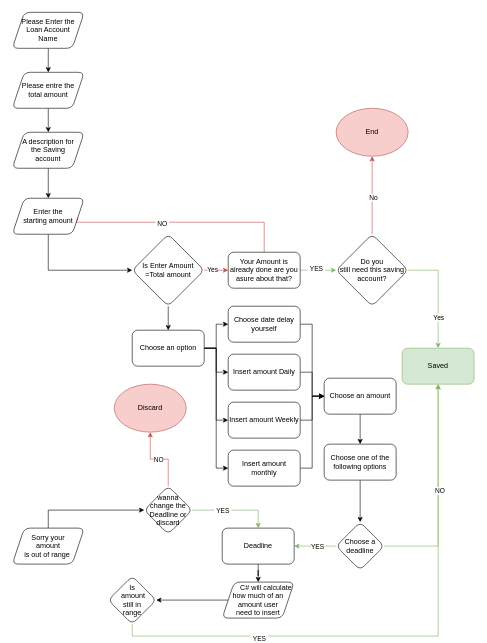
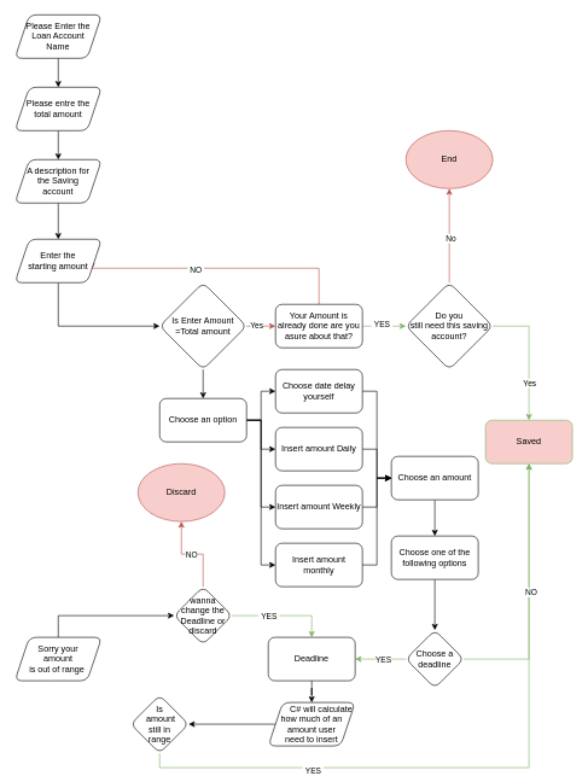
  <mxCell id="0" />
  <mxCell id="1" parent="0" />
  <mxCell id="2" value="End" style="ellipse;whiteSpace=wrap;html=1;fillColor=#f8cecc;strokeColor=#b85450;" parent="1" vertex="1"><mxGeometry x="560" y="180" width="120" height="80" as="geometry" /></mxCell>
  <mxCell id="3" value="" style="edgeStyle=orthogonalEdgeStyle;rounded=0;orthogonalLoop=1;jettySize=auto;html=1;fillColor=#d5e8d4;strokeColor=#82b366;" parent="1" source="7" target="12" edge="1"><mxGeometry relative="1" as="geometry" /></mxCell>
  <mxCell id="4" value="&amp;nbsp;YES&amp;nbsp;" style="edgeLabel;html=1;align=center;verticalAlign=middle;resizable=0;points=[];" parent="3" vertex="1" connectable="0"><mxGeometry x="-0.133" y="4" relative="1" as="geometry"><mxPoint as="offset" /></mxGeometry></mxCell>
  <mxCell id="5" style="edgeStyle=orthogonalEdgeStyle;rounded=0;orthogonalLoop=1;jettySize=auto;html=1;exitX=0.5;exitY=0;exitDx=0;exitDy=0;entryX=1;entryY=0.75;entryDx=0;entryDy=0;fillColor=#f8cecc;strokeColor=#b85450;" parent="1" source="7" target="56" edge="1"><mxGeometry relative="1" as="geometry"><mxPoint x="130" y="340" as="targetPoint" /><Array as="points"><mxPoint x="440" y="370" /><mxPoint x="126" y="370" /></Array></mxGeometry></mxCell>
  <mxCell id="6" value="&amp;nbsp;NO&amp;nbsp;" style="edgeLabel;html=1;align=center;verticalAlign=middle;resizable=0;points=[];" parent="5" vertex="1" connectable="0"><mxGeometry x="0.211" y="2" relative="1" as="geometry"><mxPoint as="offset" /></mxGeometry></mxCell>
  <mxCell id="7" value="Your Amount is already done are you asure about that?" style="rounded=1;whiteSpace=wrap;html=1;" parent="1" vertex="1"><mxGeometry x="380" y="420" width="120" height="60" as="geometry" /></mxCell>
  <mxCell id="8" style="edgeStyle=orthogonalEdgeStyle;rounded=0;orthogonalLoop=1;jettySize=auto;html=1;fillColor=#f8cecc;strokeColor=#b85450;" parent="1" source="12" target="2" edge="1"><mxGeometry relative="1" as="geometry" /></mxCell>
  <mxCell id="9" value="No" style="edgeLabel;html=1;align=center;verticalAlign=middle;resizable=0;points=[];" parent="8" vertex="1" connectable="0"><mxGeometry x="-0.046" y="-1" relative="1" as="geometry"><mxPoint as="offset" /></mxGeometry></mxCell>
  <mxCell id="10" value="" style="edgeStyle=orthogonalEdgeStyle;rounded=0;orthogonalLoop=1;jettySize=auto;html=1;fillColor=#d5e8d4;strokeColor=#82b366;exitX=1;exitY=0.5;exitDx=0;exitDy=0;" parent="1" source="12" target="17" edge="1"><mxGeometry relative="1" as="geometry" /></mxCell>
  <mxCell id="11" value="&amp;nbsp;Yes&amp;nbsp;" style="edgeLabel;html=1;align=center;verticalAlign=middle;resizable=0;points=[];" parent="10" vertex="1" connectable="0"><mxGeometry x="-0.167" y="-2" relative="1" as="geometry"><mxPoint x="2" y="53" as="offset" /></mxGeometry></mxCell>
  <mxCell id="12" value="Do you &lt;br&gt;still need this saving account?" style="rhombus;whiteSpace=wrap;html=1;rounded=1;" parent="1" vertex="1"><mxGeometry x="560" y="390" width="120" height="120" as="geometry" /></mxCell>
  <mxCell id="13" value="" style="edgeStyle=orthogonalEdgeStyle;rounded=0;orthogonalLoop=1;jettySize=auto;html=1;fillColor=#f8cecc;strokeColor=#b85450;" parent="1" source="16" target="7" edge="1"><mxGeometry relative="1" as="geometry" /></mxCell>
  <mxCell id="14" value="Yes" style="edgeLabel;html=1;align=center;verticalAlign=middle;resizable=0;points=[];" parent="13" vertex="1" connectable="0"><mxGeometry x="-0.35" y="2" relative="1" as="geometry"><mxPoint as="offset" /></mxGeometry></mxCell>
  <mxCell id="15" value="" style="edgeStyle=orthogonalEdgeStyle;rounded=0;orthogonalLoop=1;jettySize=auto;html=1;" parent="1" source="16" target="32" edge="1"><mxGeometry relative="1" as="geometry" /></mxCell>
  <mxCell id="16" value="Is Enter Amount =Total amount" style="rhombus;whiteSpace=wrap;html=1;rounded=1;" parent="1" vertex="1"><mxGeometry x="220" y="390" width="120" height="120" as="geometry" /></mxCell>
- <mxCell id="17" value="Saved" style="whiteSpace=wrap;html=1;rounded=1;fillColor=#d5e8d4;strokeColor=#82b366;" parent="1" vertex="1"><mxGeometry x="670" y="580" width="120" height="60" as="geometry" /></mxCell>
+ <mxCell id="17" value="Saved" style="whiteSpace=wrap;html=1;rounded=1;fillColor=#f8cecc;strokeColor=#82b366;" parent="1" vertex="1"><mxGeometry x="670" y="580" width="120" height="60" as="geometry" /></mxCell>
  <mxCell id="18" value="" style="edgeStyle=orthogonalEdgeStyle;rounded=0;orthogonalLoop=1;jettySize=auto;html=1;" parent="1" source="19" target="52" edge="1"><mxGeometry relative="1" as="geometry" /></mxCell>
  <mxCell id="19" value="Choose one of the following options" style="whiteSpace=wrap;html=1;rounded=1;" parent="1" vertex="1"><mxGeometry x="540" y="740" width="120" height="60" as="geometry" /></mxCell>
  <mxCell id="20" style="edgeStyle=orthogonalEdgeStyle;rounded=0;orthogonalLoop=1;jettySize=auto;html=1;exitX=1;exitY=0.5;exitDx=0;exitDy=0;entryX=0;entryY=0.5;entryDx=0;entryDy=0;" parent="1" source="21" target="34" edge="1"><mxGeometry relative="1" as="geometry" /></mxCell>
  <mxCell id="21" value="Insert amount monthly" style="rounded=1;whiteSpace=wrap;html=1;" parent="1" vertex="1"><mxGeometry x="380" y="750" width="120" height="60" as="geometry" /></mxCell>
  <mxCell id="22" style="edgeStyle=orthogonalEdgeStyle;rounded=0;orthogonalLoop=1;jettySize=auto;html=1;exitX=1;exitY=0.5;exitDx=0;exitDy=0;entryX=0;entryY=0.5;entryDx=0;entryDy=0;" parent="1" source="23" target="34" edge="1"><mxGeometry relative="1" as="geometry" /></mxCell>
  <mxCell id="23" value="Insert amount Weekly" style="rounded=1;whiteSpace=wrap;html=1;" parent="1" vertex="1"><mxGeometry x="380" y="670" width="120" height="60" as="geometry" /></mxCell>
  <mxCell id="24" style="edgeStyle=orthogonalEdgeStyle;rounded=0;orthogonalLoop=1;jettySize=auto;html=1;exitX=1;exitY=0.5;exitDx=0;exitDy=0;entryX=0;entryY=0.5;entryDx=0;entryDy=0;" parent="1" source="25" target="34" edge="1"><mxGeometry relative="1" as="geometry" /></mxCell>
  <mxCell id="25" value="Insert amount Daily" style="rounded=1;whiteSpace=wrap;html=1;" parent="1" vertex="1"><mxGeometry x="380" y="590" width="120" height="60" as="geometry" /></mxCell>
  <mxCell id="26" style="edgeStyle=orthogonalEdgeStyle;rounded=0;orthogonalLoop=1;jettySize=auto;html=1;exitX=1;exitY=0.5;exitDx=0;exitDy=0;entryX=0;entryY=0.5;entryDx=0;entryDy=0;" parent="1" source="27" target="34" edge="1"><mxGeometry relative="1" as="geometry" /></mxCell>
  <mxCell id="27" value="Choose date delay yourself" style="rounded=1;whiteSpace=wrap;html=1;" parent="1" vertex="1"><mxGeometry x="380" y="510" width="120" height="60" as="geometry" /></mxCell>
  <mxCell id="28" style="edgeStyle=orthogonalEdgeStyle;rounded=0;orthogonalLoop=1;jettySize=auto;html=1;exitX=1;exitY=0.5;exitDx=0;exitDy=0;entryX=0;entryY=0.5;entryDx=0;entryDy=0;" parent="1" source="32" target="27" edge="1"><mxGeometry relative="1" as="geometry" /></mxCell>
  <mxCell id="29" style="edgeStyle=orthogonalEdgeStyle;rounded=0;orthogonalLoop=1;jettySize=auto;html=1;exitX=1;exitY=0.5;exitDx=0;exitDy=0;entryX=0;entryY=0.5;entryDx=0;entryDy=0;" parent="1" source="32" target="25" edge="1"><mxGeometry relative="1" as="geometry" /></mxCell>
  <mxCell id="30" style="edgeStyle=orthogonalEdgeStyle;rounded=0;orthogonalLoop=1;jettySize=auto;html=1;exitX=1;exitY=0.5;exitDx=0;exitDy=0;entryX=0;entryY=0.5;entryDx=0;entryDy=0;" parent="1" source="32" target="23" edge="1"><mxGeometry relative="1" as="geometry" /></mxCell>
  <mxCell id="31" style="edgeStyle=orthogonalEdgeStyle;rounded=0;orthogonalLoop=1;jettySize=auto;html=1;exitX=1;exitY=0.5;exitDx=0;exitDy=0;entryX=0;entryY=0.5;entryDx=0;entryDy=0;" parent="1" source="32" target="21" edge="1"><mxGeometry relative="1" as="geometry" /></mxCell>
  <mxCell id="32" value="Choose an option" style="whiteSpace=wrap;html=1;rounded=1;" parent="1" vertex="1"><mxGeometry x="220" y="550" width="120" height="60" as="geometry" /></mxCell>
  <mxCell id="33" value="" style="edgeStyle=orthogonalEdgeStyle;rounded=0;orthogonalLoop=1;jettySize=auto;html=1;" parent="1" source="34" target="19" edge="1"><mxGeometry relative="1" as="geometry" /></mxCell>
  <mxCell id="34" value="Choose an amount" style="rounded=1;whiteSpace=wrap;html=1;" parent="1" vertex="1"><mxGeometry x="540" y="630" width="120" height="60" as="geometry" /></mxCell>
  <mxCell id="35" value="" style="edgeStyle=orthogonalEdgeStyle;rounded=0;orthogonalLoop=1;jettySize=auto;html=1;" parent="1" source="36" target="39" edge="1"><mxGeometry relative="1" as="geometry" /></mxCell>
  <mxCell id="36" value="&lt;span style=&quot;white-space: pre;&quot;&gt;&#09;&lt;/span&gt;C# will calculate &lt;br&gt;how much of an amount user &lt;br&gt;need to insert" style="shape=parallelogram;perimeter=parallelogramPerimeter;whiteSpace=wrap;html=1;fixedSize=1;rounded=1;" parent="1" vertex="1"><mxGeometry x="370" y="970" width="120" height="60" as="geometry" /></mxCell>
  <mxCell id="37" style="edgeStyle=orthogonalEdgeStyle;rounded=0;orthogonalLoop=1;jettySize=auto;html=1;entryX=0.5;entryY=1;entryDx=0;entryDy=0;exitX=0.5;exitY=1;exitDx=0;exitDy=0;fillColor=#d5e8d4;strokeColor=#82b366;" parent="1" source="39" target="17" edge="1"><mxGeometry relative="1" as="geometry" /></mxCell>
  <mxCell id="38" value="&amp;nbsp;YES&amp;nbsp;" style="edgeLabel;html=1;align=center;verticalAlign=middle;resizable=0;points=[];" parent="37" vertex="1" connectable="0"><mxGeometry x="-0.514" y="-3" relative="1" as="geometry"><mxPoint as="offset" /></mxGeometry></mxCell>
  <mxCell id="39" value="Is&lt;br&gt;&amp;nbsp;amount&lt;br&gt;still in &lt;br&gt;range" style="rhombus;whiteSpace=wrap;html=1;rounded=1;" parent="1" vertex="1"><mxGeometry x="180" y="960" width="80" height="80" as="geometry" /></mxCell>
  <mxCell id="40" style="edgeStyle=orthogonalEdgeStyle;rounded=0;orthogonalLoop=1;jettySize=auto;html=1;entryX=0;entryY=0.5;entryDx=0;entryDy=0;exitX=0.5;exitY=0;exitDx=0;exitDy=0;" parent="1" source="41" target="46" edge="1"><mxGeometry relative="1" as="geometry" /></mxCell>
  <mxCell id="41" value="Sorry your &lt;br&gt;amount&lt;br&gt;is out of range&amp;nbsp;" style="shape=parallelogram;perimeter=parallelogramPerimeter;whiteSpace=wrap;html=1;fixedSize=1;rounded=1;" parent="1" vertex="1"><mxGeometry x="20" y="880" width="120" height="60" as="geometry" /></mxCell>
  <mxCell id="42" value="" style="edgeStyle=orthogonalEdgeStyle;rounded=0;orthogonalLoop=1;jettySize=auto;html=1;fillColor=#f8cecc;strokeColor=#b85450;" parent="1" source="46" target="47" edge="1"><mxGeometry relative="1" as="geometry" /></mxCell>
  <mxCell id="43" value="NO" style="edgeLabel;html=1;align=center;verticalAlign=middle;resizable=0;points=[];" parent="42" vertex="1" connectable="0"><mxGeometry x="0.04" y="1" relative="1" as="geometry"><mxPoint as="offset" /></mxGeometry></mxCell>
  <mxCell id="44" style="edgeStyle=orthogonalEdgeStyle;rounded=0;orthogonalLoop=1;jettySize=auto;html=1;entryX=0.5;entryY=0;entryDx=0;entryDy=0;fillColor=#d5e8d4;strokeColor=#82b366;" parent="1" source="46" target="54" edge="1"><mxGeometry relative="1" as="geometry" /></mxCell>
  <mxCell id="45" value="&amp;nbsp;YES&amp;nbsp;" style="edgeLabel;html=1;align=center;verticalAlign=middle;resizable=0;points=[];" parent="44" vertex="1" connectable="0"><mxGeometry x="-0.282" y="-1" relative="1" as="geometry"><mxPoint as="offset" /></mxGeometry></mxCell>
  <mxCell id="46" value="wanna change the Deadline or discard" style="rhombus;whiteSpace=wrap;html=1;rounded=1;" parent="1" vertex="1"><mxGeometry x="240" y="810" width="80" height="80" as="geometry" /></mxCell>
  <mxCell id="47" value="Discard" style="ellipse;whiteSpace=wrap;html=1;fillColor=#f8cecc;strokeColor=#b85450;" parent="1" vertex="1"><mxGeometry x="190" y="640" width="120" height="80" as="geometry" /></mxCell>
  <mxCell id="48" style="edgeStyle=orthogonalEdgeStyle;rounded=0;orthogonalLoop=1;jettySize=auto;html=1;entryX=0.5;entryY=1;entryDx=0;entryDy=0;fillColor=#d5e8d4;strokeColor=#82b366;" parent="1" source="52" target="17" edge="1"><mxGeometry relative="1" as="geometry" /></mxCell>
  <mxCell id="49" value="NO" style="edgeLabel;html=1;align=center;verticalAlign=middle;resizable=0;points=[];" parent="48" vertex="1" connectable="0"><mxGeometry x="0.017" y="-2" relative="1" as="geometry"><mxPoint as="offset" /></mxGeometry></mxCell>
  <mxCell id="50" value="" style="edgeStyle=orthogonalEdgeStyle;rounded=0;orthogonalLoop=1;jettySize=auto;html=1;fillColor=#d5e8d4;strokeColor=#82b366;" parent="1" source="52" target="54" edge="1"><mxGeometry relative="1" as="geometry" /></mxCell>
  <mxCell id="51" value="YES" style="edgeLabel;html=1;align=center;verticalAlign=middle;resizable=0;points=[];" parent="50" vertex="1" connectable="0"><mxGeometry x="-0.086" y="1" relative="1" as="geometry"><mxPoint as="offset" /></mxGeometry></mxCell>
  <mxCell id="52" value="Choose a deadline" style="rhombus;whiteSpace=wrap;html=1;rounded=1;" parent="1" vertex="1"><mxGeometry x="560" y="870" width="80" height="80" as="geometry" /></mxCell>
  <mxCell id="53" value="" style="edgeStyle=orthogonalEdgeStyle;rounded=0;orthogonalLoop=1;jettySize=auto;html=1;" parent="1" source="54" target="36" edge="1"><mxGeometry relative="1" as="geometry" /></mxCell>
  <mxCell id="54" value="Deadline" style="rounded=1;whiteSpace=wrap;html=1;" parent="1" vertex="1"><mxGeometry x="370" y="880" width="120" height="60" as="geometry" /></mxCell>
  <mxCell id="55" value="" style="edgeStyle=orthogonalEdgeStyle;rounded=0;orthogonalLoop=1;jettySize=auto;html=1;exitX=0.5;exitY=1;exitDx=0;exitDy=0;" parent="1" source="56" target="16" edge="1"><mxGeometry relative="1" as="geometry" /></mxCell>
  <mxCell id="56" value="Enter the&lt;br style=&quot;border-color: var(--border-color);&quot;&gt;starting amount" style="shape=parallelogram;perimeter=parallelogramPerimeter;whiteSpace=wrap;html=1;fixedSize=1;rounded=1;" parent="1" vertex="1"><mxGeometry x="20" y="330" width="120" height="60" as="geometry" /></mxCell>
  <mxCell id="57" value="" style="edgeStyle=orthogonalEdgeStyle;rounded=0;orthogonalLoop=1;jettySize=auto;html=1;" parent="1" source="58" target="56" edge="1"><mxGeometry relative="1" as="geometry" /></mxCell>
  <mxCell id="58" value="A description for&lt;br style=&quot;border-color: var(--border-color);&quot;&gt;the Saving&lt;br style=&quot;border-color: var(--border-color);&quot;&gt;account" style="shape=parallelogram;perimeter=parallelogramPerimeter;whiteSpace=wrap;html=1;fixedSize=1;rounded=1;" parent="1" vertex="1"><mxGeometry x="20" y="220" width="120" height="60" as="geometry" /></mxCell>
  <mxCell id="59" value="" style="edgeStyle=orthogonalEdgeStyle;rounded=0;orthogonalLoop=1;jettySize=auto;html=1;" parent="1" source="60" target="62" edge="1"><mxGeometry relative="1" as="geometry" /></mxCell>
  <mxCell id="60" value="Please Enter the Loan Account &lt;br&gt;Name" style="shape=parallelogram;perimeter=parallelogramPerimeter;whiteSpace=wrap;html=1;fixedSize=1;rounded=1;" parent="1" vertex="1"><mxGeometry x="20" y="20" width="120" height="60" as="geometry" /></mxCell>
  <mxCell id="61" value="" style="edgeStyle=orthogonalEdgeStyle;rounded=0;orthogonalLoop=1;jettySize=auto;html=1;entryX=0.5;entryY=0;entryDx=0;entryDy=0;" parent="1" source="62" target="58" edge="1"><mxGeometry relative="1" as="geometry"><mxPoint x="80" y="220" as="targetPoint" /></mxGeometry></mxCell>
  <mxCell id="62" value="Please entre the&lt;br style=&quot;border-color: var(--border-color);&quot;&gt;total amount" style="shape=parallelogram;perimeter=parallelogramPerimeter;whiteSpace=wrap;html=1;fixedSize=1;rounded=1;" parent="1" vertex="1"><mxGeometry x="20" y="120" width="120" height="60" as="geometry" /></mxCell>
